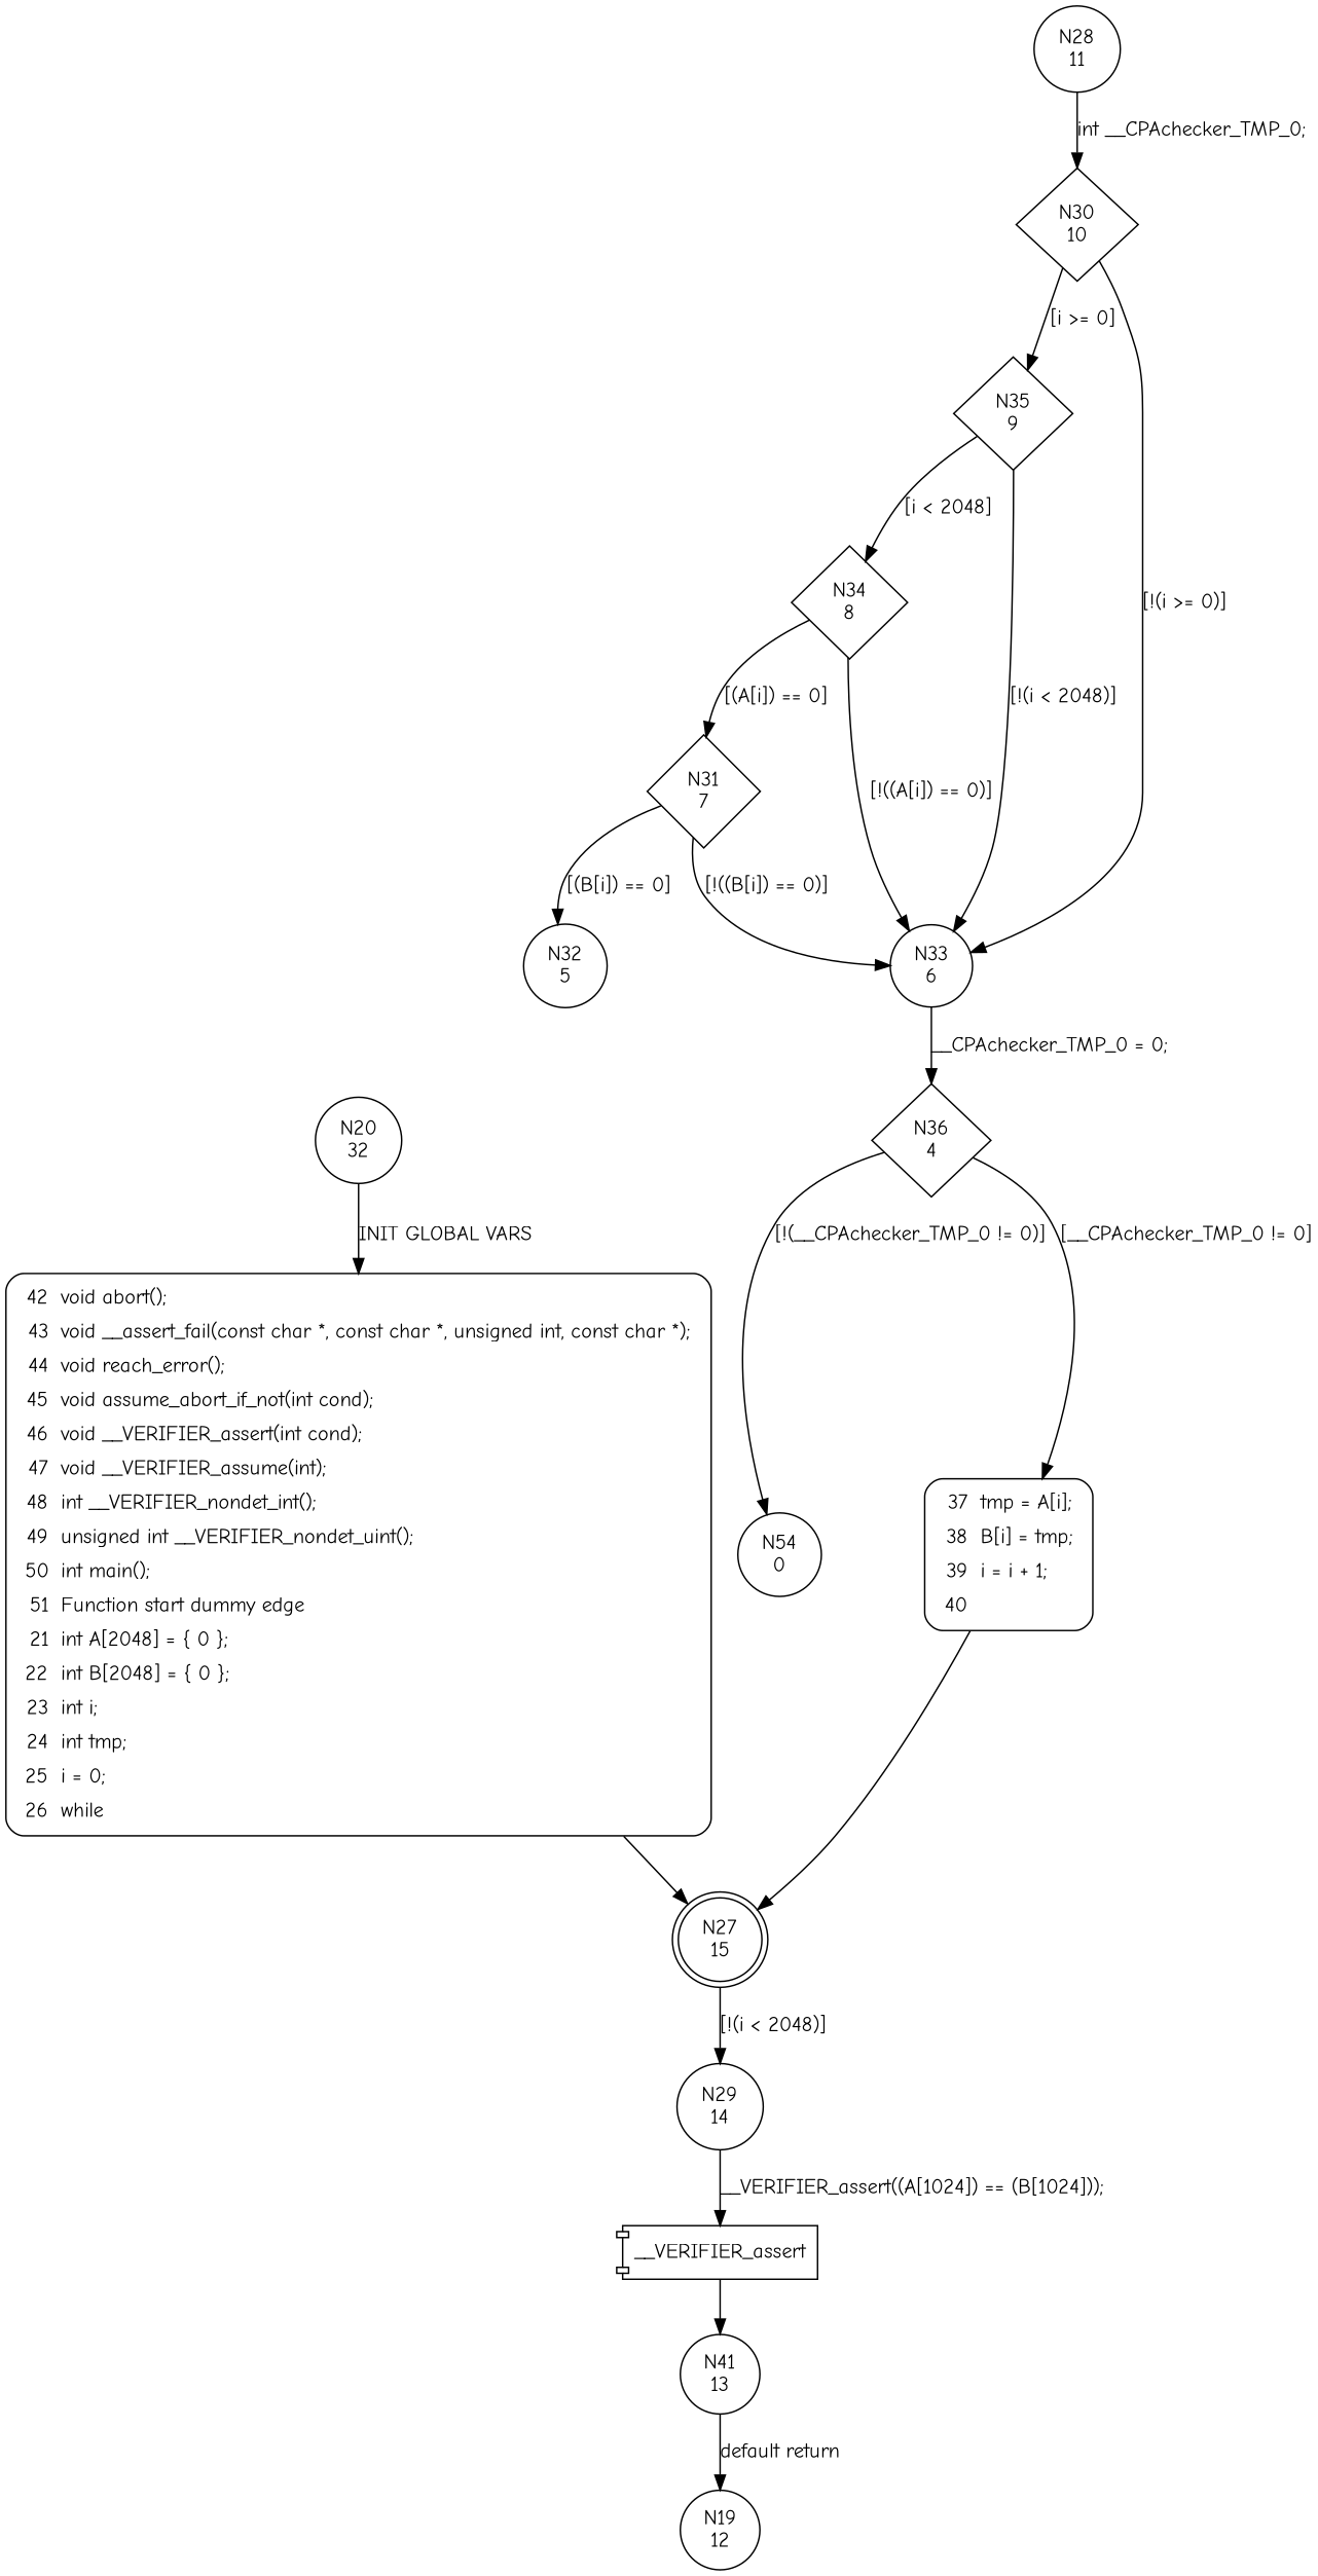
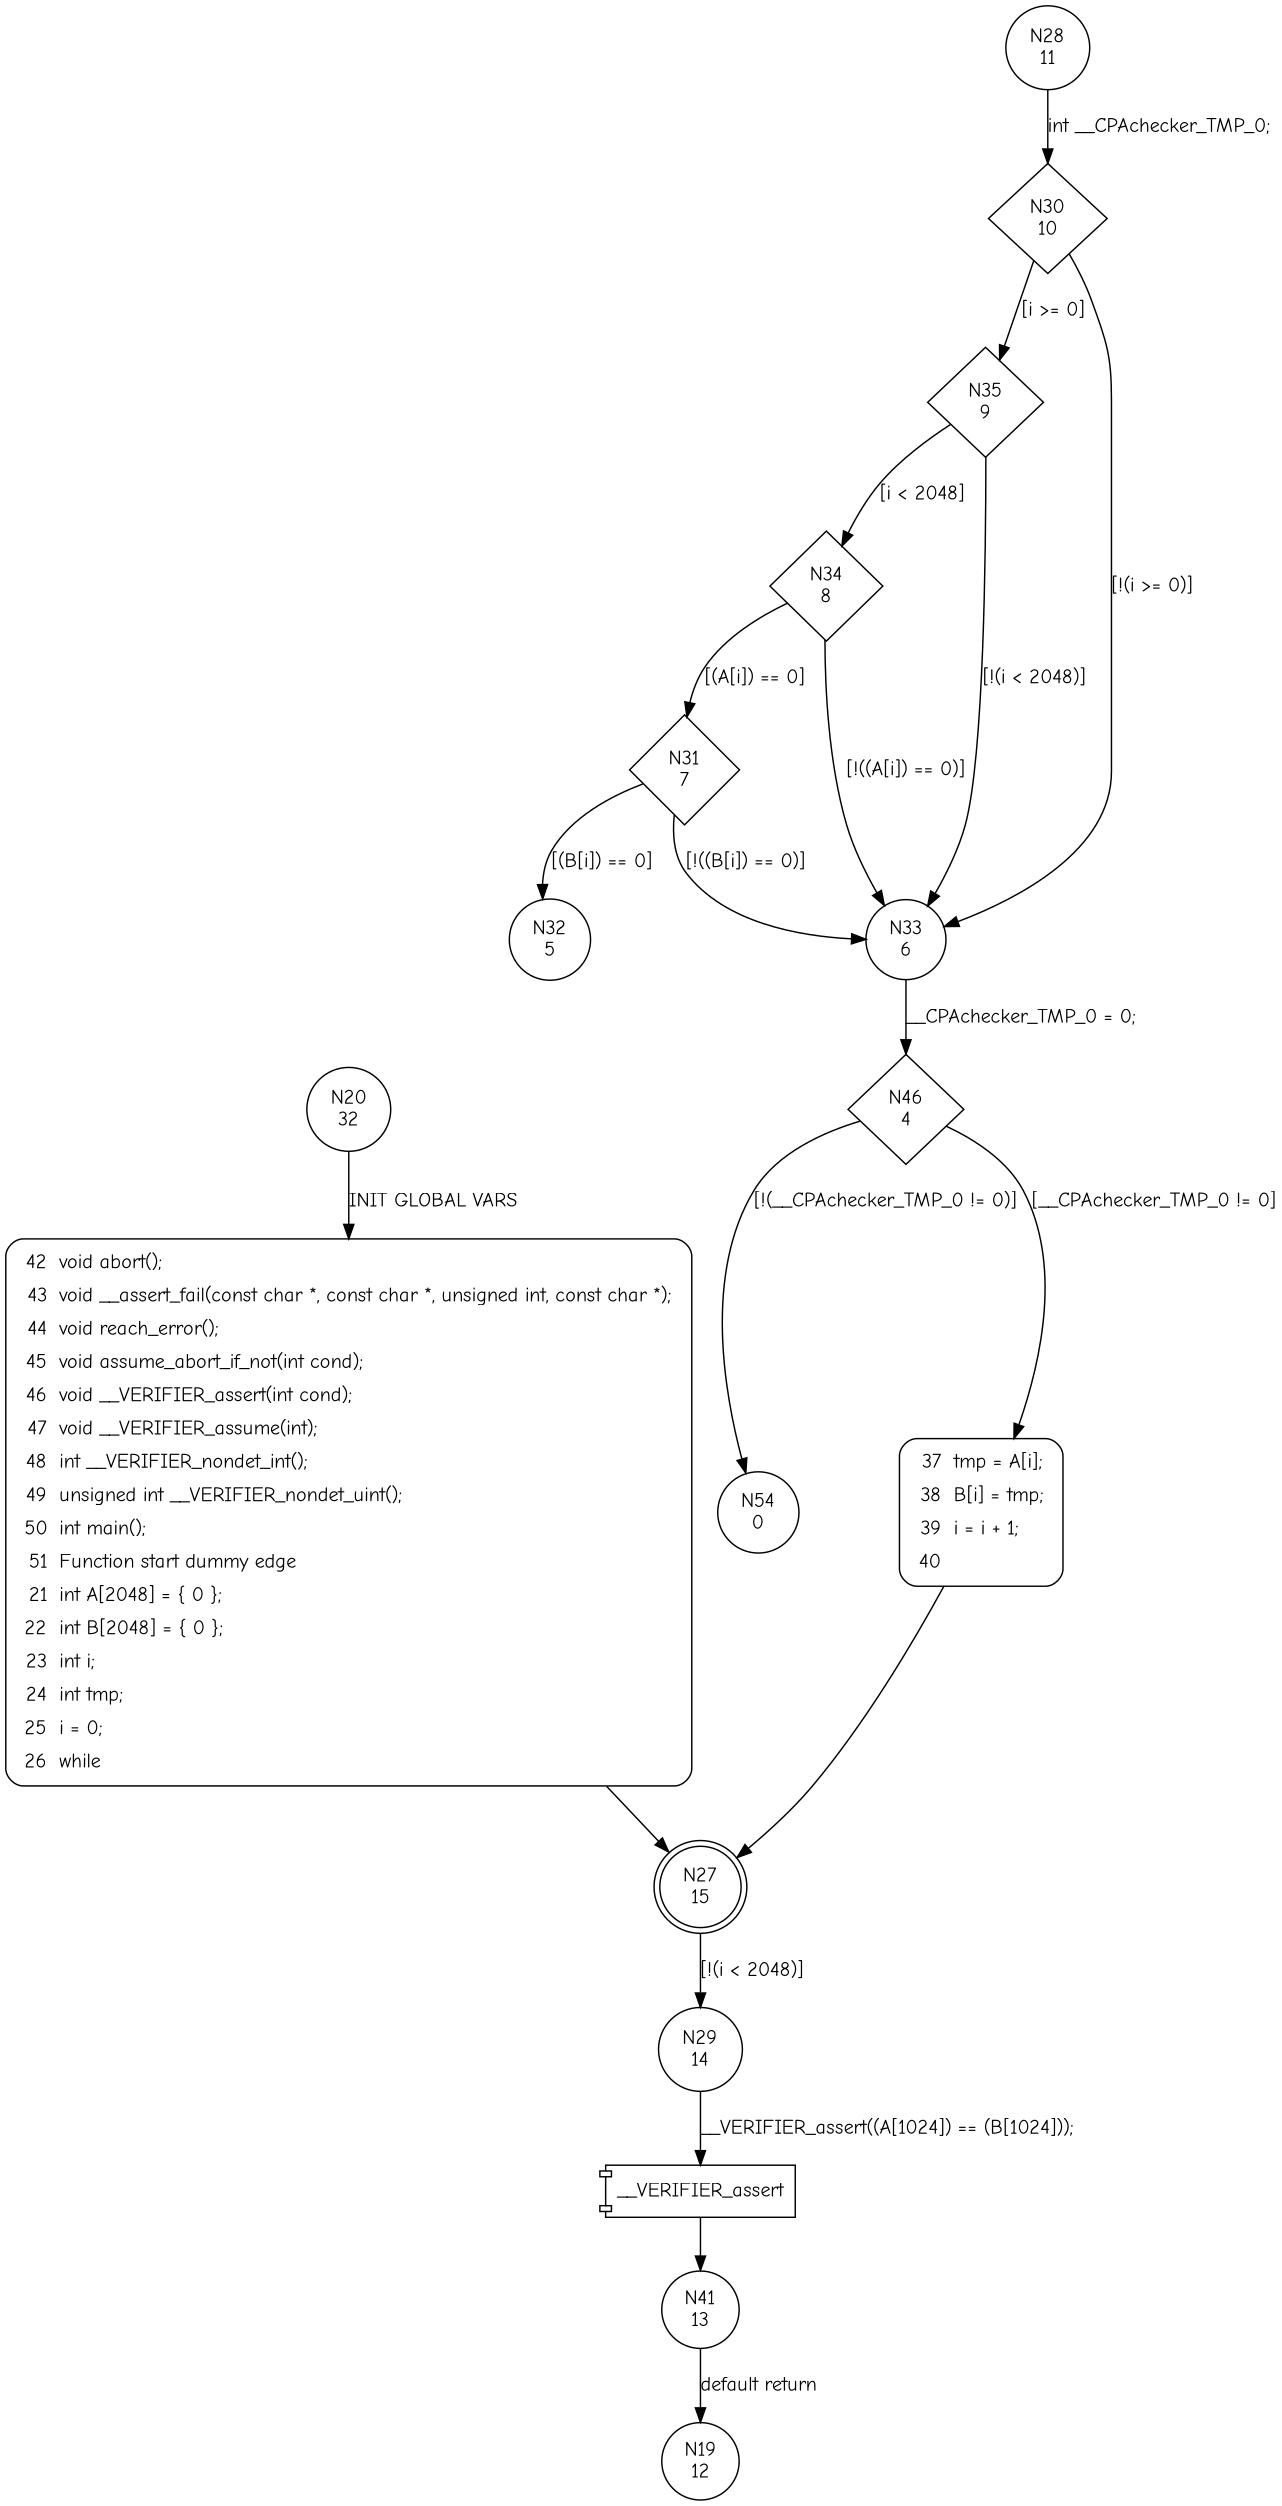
  digraph {
    fontname="Comic Neue"
    node [fontname="Comic Neue" shape=circle]
    edge [fontname="Comic Neue"]
    n1 [label="N20\n32"]
    n2 [fillcolor=white label=<<table border="0" cellborder="0" cellpadding="3" bgcolor="white"><tr><td align="right">42</td><td align="left">void abort();</td></tr><tr><td align="right">43</td><td align="left">void __assert_fail(const char *, const char *, unsigned int, const char *);</td></tr><tr><td align="right">44</td><td align="left">void reach_error();</td></tr><tr><td align="right">45</td><td align="left">void assume_abort_if_not(int cond);</td></tr><tr><td align="right">46</td><td align="left">void __VERIFIER_assert(int cond);</td></tr><tr><td align="right">47</td><td align="left">void __VERIFIER_assume(int);</td></tr><tr><td align="right">48</td><td align="left">int __VERIFIER_nondet_int();</td></tr><tr><td align="right">49</td><td align="left">unsigned int __VERIFIER_nondet_uint();</td></tr><tr><td align="right">50</td><td align="left">int main();</td></tr><tr><td align="right">51</td><td align="left">Function start dummy edge</td></tr><tr><td align="right">21</td><td align="left">int A[2048] = &#123; 0 &#125;;</td></tr><tr><td align="right">22</td><td align="left">int B[2048] = &#123; 0 &#125;;</td></tr><tr><td align="right">23</td><td align="left">int i;</td></tr><tr><td align="right">24</td><td align="left">int tmp;</td></tr><tr><td align="right">25</td><td align="left">i = 0;</td></tr><tr><td align="right">26</td><td align="left">while</td></tr></table>> penwidth=1 shape=Mrecord style="filled,bold"]
    n3 [label="N27\n15" shape=doublecircle]
    n4 [label="N29\n14"]
    n5 [label="N28\n11"]
    n6 [label="N30\n10" shape=diamond]
    n7 [label=__VERIFIER_assert shape=component]
    n8 [label="N35\n9" shape=diamond]
    n9 [label="N33\n6"]
    n10 [label="N41\n13"]
    n11 [label="N19\n12"]
    n12 [label="N34\n8" shape=diamond]
-   n13 [label="N36\n4" shape=diamond]
+   n13 [label="N46\n4" shape=diamond]
    n14 [label="N31\n7" shape=diamond]
    n15 [fillcolor=white label=<<table border="0" cellborder="0" cellpadding="3" bgcolor="white"><tr><td align="right">37</td><td align="left">tmp = A[i];</td></tr><tr><td align="right">38</td><td align="left">B[i] = tmp;</td></tr><tr><td align="right">39</td><td align="left">i = i + 1;</td></tr><tr><td align="right">40</td><td align="left"></td></tr></table>> penwidth=1 shape=Mrecord style="filled,bold"]
    n16 [label="N54\n0"]
    n17 [label="N32\n5"]
    n1 -> n2 [label="INIT GLOBAL VARS"]
    n2 -> n3
    n3 -> n4 [label="[!(i < 2048)]"]
    n4 -> n7 [label="__VERIFIER_assert((A[1024]) == (B[1024]));"]
    n5 -> n6 [label="int __CPAchecker_TMP_0;"]
    n6 -> n8 [label="[i >= 0]"]
    n6 -> n9 [label="[!(i >= 0)]"]
    n7 -> n10
    n8 -> n9 [label="[!(i < 2048)]"]
    n8 -> n12 [label="[i < 2048]"]
    n9 -> n13 [label="__CPAchecker_TMP_0 = 0;"]
    n10 -> n11 [label="default return"]
    n12 -> n9 [label="[!((A[i]) == 0)]"]
    n12 -> n14 [label="[(A[i]) == 0]"]
    n13 -> n15 [label="[__CPAchecker_TMP_0 != 0]"]
    n13 -> n16 [label="[!(__CPAchecker_TMP_0 != 0)]"]
    n14 -> n9 [label="[!((B[i]) == 0)]"]
    n14 -> n17 [label="[(B[i]) == 0]"]
    n15 -> n3
  }
